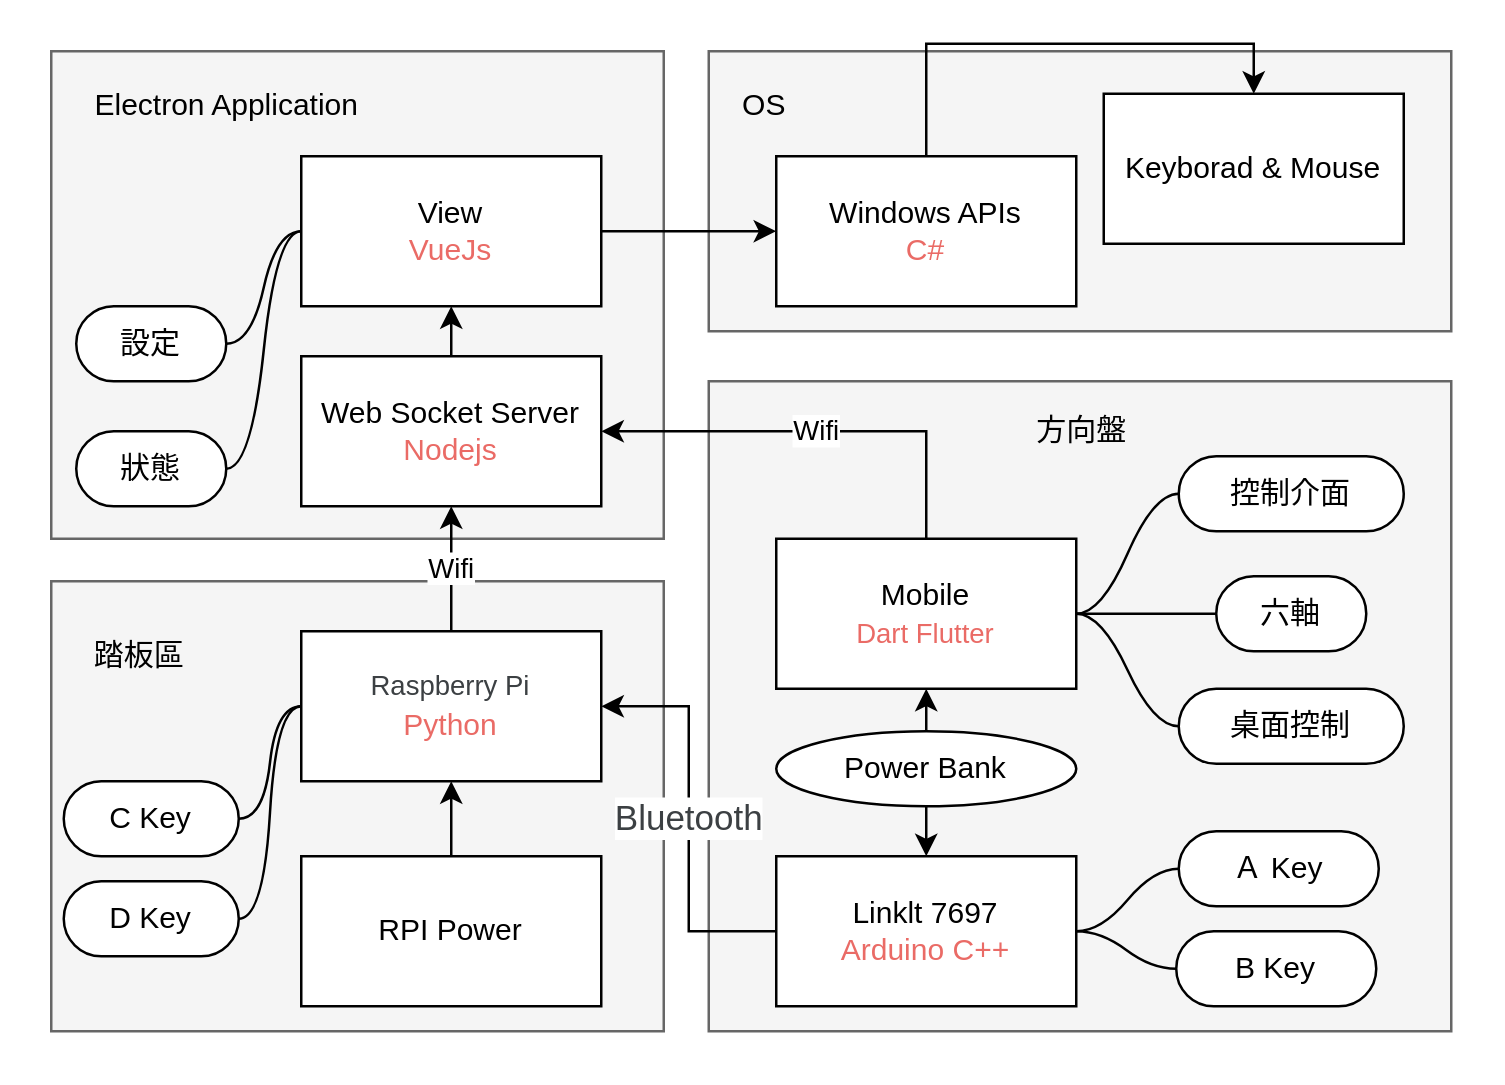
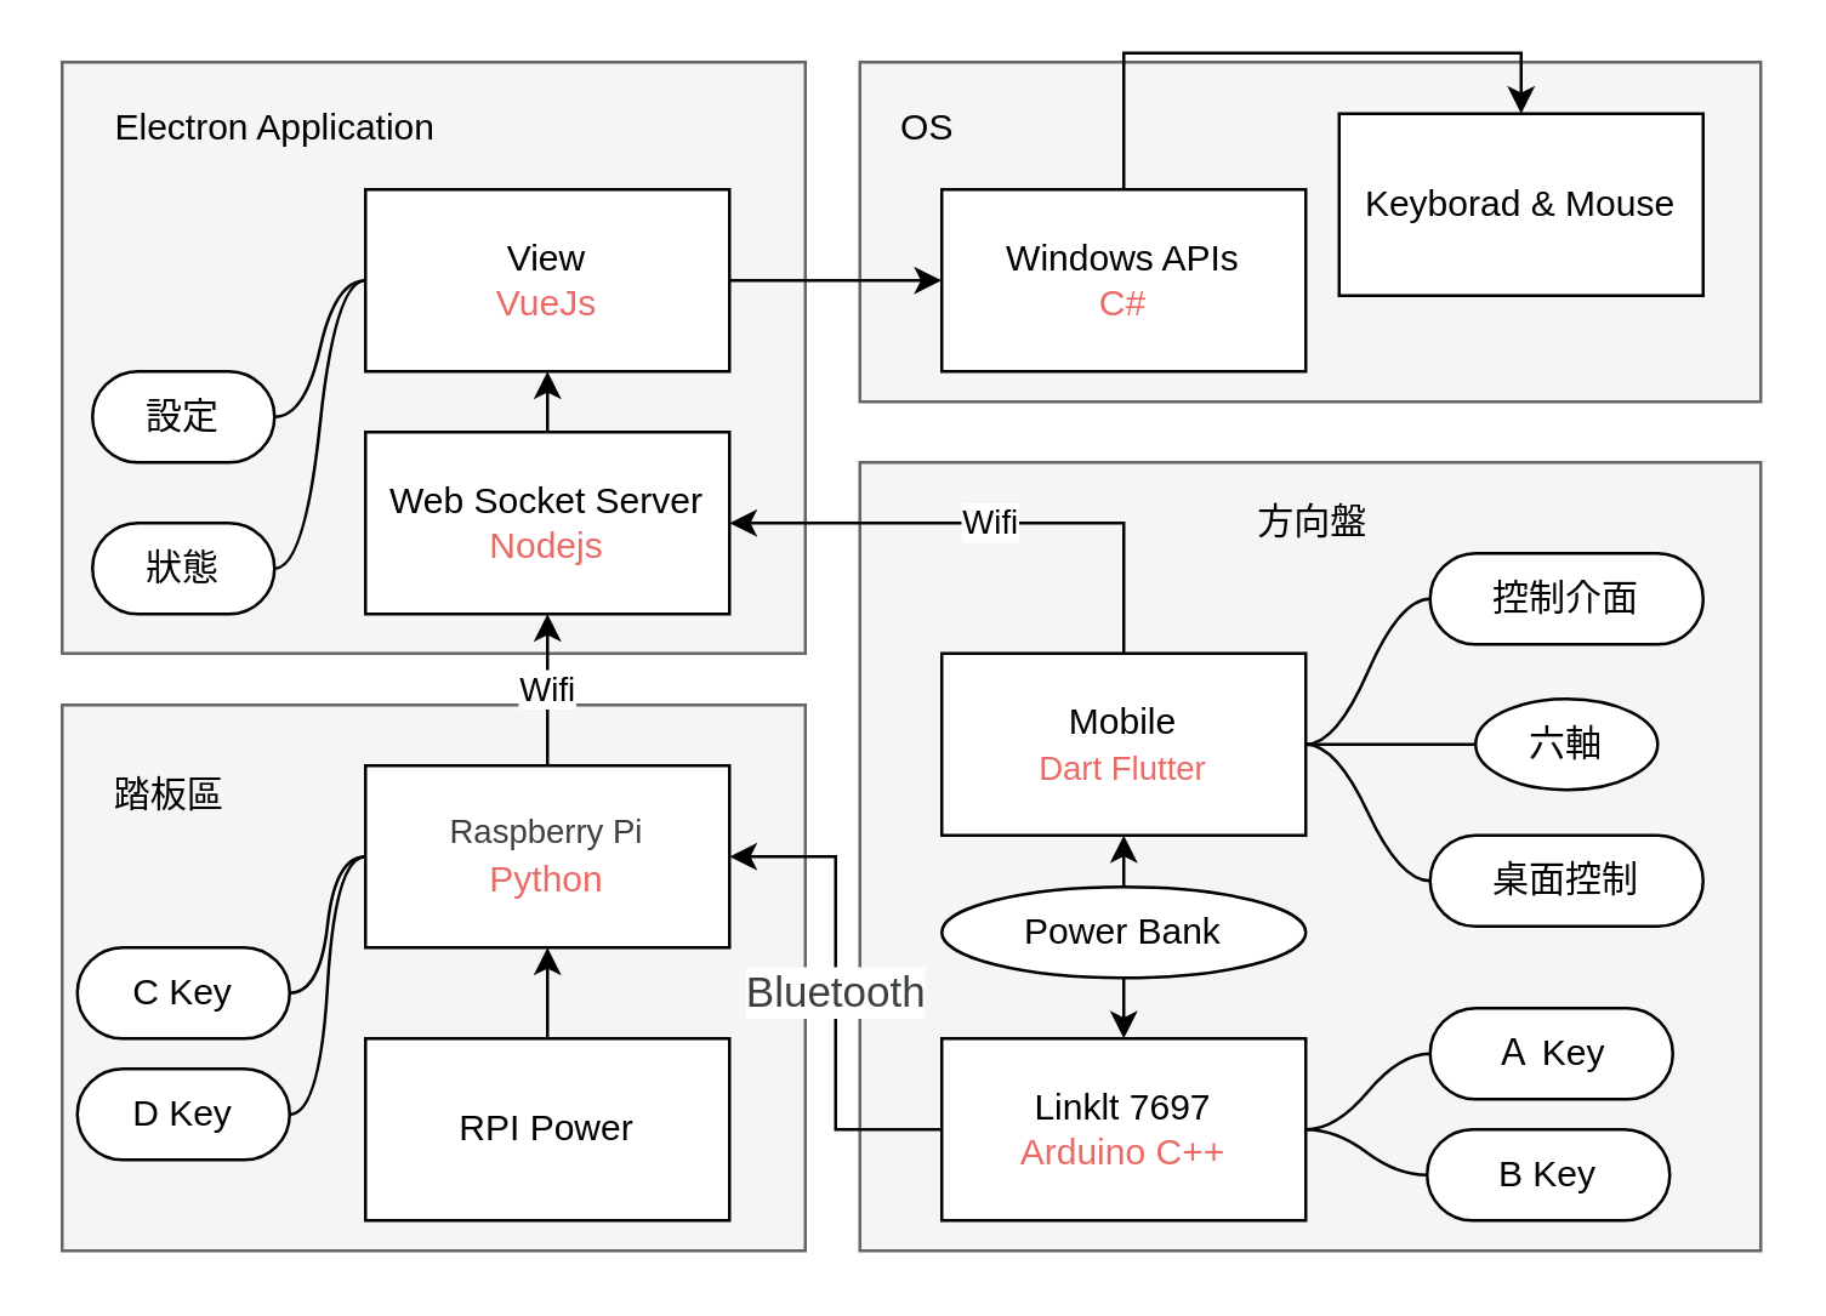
  <mxCell id="0" />
  <mxCell id="1" parent="0" />
  <mxCell id="2" value="" style="rounded=0;whiteSpace=wrap;html=1;fillColor=#f5f5f5;strokeColor=#666666;fontColor=#333333;" vertex="1" parent="1"><mxGeometry x="283" y="20" width="297" height="112" as="geometry" /></mxCell>
  <mxCell id="3" value="" style="rounded=0;whiteSpace=wrap;html=1;fillColor=#f5f5f5;strokeColor=#666666;fontColor=#333333;" vertex="1" parent="1"><mxGeometry x="20" y="20" width="245" height="195" as="geometry" /></mxCell>
  <mxCell id="4" value="" style="rounded=0;whiteSpace=wrap;html=1;fillColor=#f5f5f5;strokeColor=#666666;fontColor=#333333;" vertex="1" parent="1"><mxGeometry x="20" y="232" width="245" height="180" as="geometry" /></mxCell>
  <mxCell id="5" value="" style="rounded=0;whiteSpace=wrap;html=1;fillColor=#f5f5f5;strokeColor=#666666;fontColor=#333333;" vertex="1" parent="1"><mxGeometry x="283" y="152" width="297" height="260" as="geometry" /></mxCell>
  <mxCell id="6" value="Wifi" style="edgeStyle=orthogonalEdgeStyle;rounded=0;orthogonalLoop=1;jettySize=auto;html=1;exitX=0.5;exitY=0;exitDx=0;exitDy=0;entryX=1;entryY=0.5;entryDx=0;entryDy=0;" edge="1" parent="1" source="7" target="11"><mxGeometry relative="1" as="geometry" /></mxCell>
  <mxCell id="7" value="Mobile&lt;br&gt;&lt;font color=&quot;#ea6b66&quot;&gt;&lt;span style=&quot;font-size: 11px&quot;&gt;Dart Flutter&lt;/span&gt;&lt;/font&gt;" style="rounded=0;whiteSpace=wrap;html=1;" vertex="1" parent="1"><mxGeometry x="310" y="215" width="120" height="60" as="geometry" /></mxCell>
  <mxCell id="8" value="控制介面" style="whiteSpace=wrap;html=1;rounded=1;arcSize=50;align=center;verticalAlign=middle;container=1;recursiveResize=0;strokeWidth=1;autosize=1;spacing=4;treeFolding=1;treeMoving=1;" vertex="1" parent="1"><mxGeometry x="471" y="182" width="90" height="30" as="geometry" /></mxCell>
  <mxCell id="9" value="" style="edgeStyle=entityRelationEdgeStyle;startArrow=none;endArrow=none;segment=10;curved=1;exitX=1;exitY=0.5;exitDx=0;exitDy=0;" edge="1" target="8" parent="1" source="7"><mxGeometry relative="1" as="geometry"><mxPoint x="440" y="194" as="sourcePoint" /></mxGeometry></mxCell>
  <mxCell id="10" style="edgeStyle=orthogonalEdgeStyle;rounded=0;orthogonalLoop=1;jettySize=auto;html=1;exitX=0.5;exitY=0;exitDx=0;exitDy=0;entryX=0.5;entryY=1;entryDx=0;entryDy=0;" edge="1" parent="1" source="11" target="37"><mxGeometry relative="1" as="geometry" /></mxCell>
  <mxCell id="11" value="Web Socket Server&lt;br&gt;&lt;font color=&quot;#ea6b66&quot;&gt;Nodejs&lt;/font&gt;" style="rounded=0;whiteSpace=wrap;html=1;" vertex="1" parent="1"><mxGeometry x="120" y="142" width="120" height="60" as="geometry" /></mxCell>
  <mxCell id="12" style="edgeStyle=orthogonalEdgeStyle;rounded=0;orthogonalLoop=1;jettySize=auto;html=1;exitX=0.5;exitY=0;exitDx=0;exitDy=0;entryX=0.5;entryY=0;entryDx=0;entryDy=0;" edge="1" parent="1" source="13" target="45"><mxGeometry relative="1" as="geometry" /></mxCell>
  <mxCell id="13" value="Windows APIs&lt;br&gt;&lt;font color=&quot;#ea6b66&quot;&gt;C#&lt;/font&gt;" style="rounded=0;whiteSpace=wrap;html=1;" vertex="1" parent="1"><mxGeometry x="310" y="62" width="120" height="60" as="geometry" /></mxCell>
  <mxCell id="14" value="Wifi" style="edgeStyle=orthogonalEdgeStyle;rounded=0;orthogonalLoop=1;jettySize=auto;html=1;exitX=0.5;exitY=0;exitDx=0;exitDy=0;entryX=0.5;entryY=1;entryDx=0;entryDy=0;" edge="1" parent="1" source="15" target="11"><mxGeometry relative="1" as="geometry" /></mxCell>
  <mxCell id="15" value="&lt;font style=&quot;font-size: 12px&quot;&gt;&lt;span style=&quot;color: rgb(60 , 64 , 67) ; font-family: &amp;#34;arial&amp;#34; , sans-serif ; text-align: left ; white-space: normal ; background-color: rgb(255 , 255 , 255) ; font-size: 11px&quot;&gt;Raspberry Pi&lt;br style=&quot;font-size: 11px&quot;&gt;&lt;/span&gt;&lt;span style=&quot;font-family: &amp;#34;arial&amp;#34; , sans-serif ; text-align: left ; background-color: rgb(255 , 255 , 255) ; font-size: 11px&quot;&gt;&lt;font color=&quot;#ea6b66&quot; style=&quot;font-size: 12px&quot;&gt;Python&lt;/font&gt;&lt;/span&gt;&lt;/font&gt;&lt;span style=&quot;color: rgb(60 , 64 , 67) ; font-family: &amp;#34;arial&amp;#34; , sans-serif ; font-size: 14px ; text-align: left ; white-space: normal ; background-color: rgb(255 , 255 , 255)&quot;&gt;&lt;br&gt;&lt;/span&gt;" style="rounded=0;whiteSpace=wrap;html=1;" vertex="1" parent="1"><mxGeometry x="120" y="252" width="120" height="60" as="geometry" /></mxCell>
  <mxCell id="16" value="D Key" style="whiteSpace=wrap;html=1;rounded=1;arcSize=50;align=center;verticalAlign=middle;container=1;recursiveResize=0;strokeWidth=1;autosize=1;spacing=4;treeFolding=1;treeMoving=1;" vertex="1" parent="1"><mxGeometry x="25" y="352" width="70" height="30" as="geometry" /></mxCell>
  <mxCell id="17" value="" style="edgeStyle=entityRelationEdgeStyle;startArrow=none;endArrow=none;segment=10;curved=1;" edge="1" target="16" parent="1" source="15"><mxGeometry relative="1" as="geometry"><mxPoint x="110" y="322" as="sourcePoint" /></mxGeometry></mxCell>
  <mxCell id="18" value="C Key" style="whiteSpace=wrap;html=1;rounded=1;arcSize=50;align=center;verticalAlign=middle;container=1;recursiveResize=0;strokeWidth=1;autosize=1;spacing=4;treeFolding=1;treeMoving=1;" vertex="1" parent="1"><mxGeometry x="25" y="312" width="70" height="30" as="geometry" /></mxCell>
  <mxCell id="19" value="" style="edgeStyle=entityRelationEdgeStyle;startArrow=none;endArrow=none;segment=10;curved=1;" edge="1" target="18" parent="1" source="15"><mxGeometry relative="1" as="geometry"><mxPoint x="-10" y="442" as="sourcePoint" /></mxGeometry></mxCell>
  <mxCell id="20" value="方向盤" style="text;html=1;align=center;verticalAlign=middle;resizable=0;points=[];autosize=1;" vertex="1" parent="1"><mxGeometry x="406.5" y="162" width="50" height="20" as="geometry" /></mxCell>
- <mxCell id="21" value="六軸" style="whiteSpace=wrap;html=1;rounded=1;arcSize=50;align=center;verticalAlign=middle;container=1;recursiveResize=0;strokeWidth=1;autosize=1;spacing=4;treeFolding=1;treeMoving=1;" vertex="1" parent="1"><mxGeometry x="486" y="230" width="60" height="30" as="geometry" /></mxCell>
+ <mxCell id="21" value="六軸" style="ellipse;whiteSpace=wrap;html=1;arcSize=50;align=center;verticalAlign=middle;container=1;recursiveResize=0;strokeWidth=1;autosize=1;spacing=4;treeFolding=1;treeMoving=1;" vertex="1" parent="1"><mxGeometry x="486" y="230" width="60" height="30" as="geometry" /></mxCell>
  <mxCell id="22" value="" style="edgeStyle=entityRelationEdgeStyle;startArrow=none;endArrow=none;segment=10;curved=1;exitX=1;exitY=0.5;exitDx=0;exitDy=0;" edge="1" target="21" parent="1" source="7"><mxGeometry relative="1" as="geometry"><mxPoint x="440" y="272" as="sourcePoint" /></mxGeometry></mxCell>
  <mxCell id="23" value="&lt;div style=&quot;text-align: left&quot;&gt;&lt;font color=&quot;#3c4043&quot; face=&quot;arial, sans-serif&quot;&gt;&lt;span style=&quot;font-size: 14px ; white-space: normal&quot;&gt;Bluetooth&lt;/span&gt;&lt;/font&gt;&lt;/div&gt;" style="edgeStyle=orthogonalEdgeStyle;rounded=0;orthogonalLoop=1;jettySize=auto;html=1;exitX=0;exitY=0.5;exitDx=0;exitDy=0;entryX=1;entryY=0.5;entryDx=0;entryDy=0;" edge="1" parent="1" source="24" target="15"><mxGeometry relative="1" as="geometry" /></mxCell>
  <mxCell id="24" value="Linklt 7697&lt;br&gt;&lt;font color=&quot;#ea6b66&quot;&gt;Arduino C++&lt;/font&gt;" style="rounded=0;whiteSpace=wrap;html=1;" vertex="1" parent="1"><mxGeometry x="310" y="342" width="120" height="60" as="geometry" /></mxCell>
  <mxCell id="25" value="Ａ Key" style="whiteSpace=wrap;html=1;rounded=1;arcSize=50;align=center;verticalAlign=middle;container=1;recursiveResize=0;strokeWidth=1;autosize=1;spacing=4;treeFolding=1;treeMoving=1;" vertex="1" parent="1"><mxGeometry x="471" y="332" width="80" height="30" as="geometry" /></mxCell>
  <mxCell id="26" value="" style="edgeStyle=entityRelationEdgeStyle;startArrow=none;endArrow=none;segment=10;curved=1;exitX=1;exitY=0.5;exitDx=0;exitDy=0;" edge="1" target="25" parent="1" source="24"><mxGeometry relative="1" as="geometry"><mxPoint x="-10" y="462" as="sourcePoint" /></mxGeometry></mxCell>
  <mxCell id="27" style="edgeStyle=orthogonalEdgeStyle;rounded=0;orthogonalLoop=1;jettySize=auto;html=1;exitX=0.5;exitY=0;exitDx=0;exitDy=0;entryX=0.5;entryY=1;entryDx=0;entryDy=0;" edge="1" parent="1" source="28" target="15"><mxGeometry relative="1" as="geometry" /></mxCell>
  <mxCell id="28" value="RPI Power" style="rounded=0;whiteSpace=wrap;html=1;" vertex="1" parent="1"><mxGeometry x="120" y="342" width="120" height="60" as="geometry" /></mxCell>
  <mxCell id="29" style="edgeStyle=orthogonalEdgeStyle;rounded=0;orthogonalLoop=1;jettySize=auto;html=1;exitX=0.5;exitY=1;exitDx=0;exitDy=0;entryX=0.5;entryY=0;entryDx=0;entryDy=0;" edge="1" parent="1" source="31" target="24"><mxGeometry relative="1" as="geometry" /></mxCell>
  <mxCell id="30" style="edgeStyle=orthogonalEdgeStyle;rounded=0;orthogonalLoop=1;jettySize=auto;html=1;exitX=0.5;exitY=0;exitDx=0;exitDy=0;entryX=0.5;entryY=1;entryDx=0;entryDy=0;" edge="1" parent="1" source="31" target="7"><mxGeometry relative="1" as="geometry" /></mxCell>
  <mxCell id="31" value="Power Bank" style="ellipse;whiteSpace=wrap;html=1;" vertex="1" parent="1"><mxGeometry x="310" y="292" width="120" height="30" as="geometry" /></mxCell>
  <mxCell id="32" value="踏板區" style="text;html=1;align=center;verticalAlign=middle;resizable=0;points=[];autosize=1;" vertex="1" parent="1"><mxGeometry x="30" y="252" width="50" height="20" as="geometry" /></mxCell>
  <mxCell id="33" value="桌面控制" style="whiteSpace=wrap;html=1;rounded=1;arcSize=50;align=center;verticalAlign=middle;container=1;recursiveResize=0;strokeWidth=1;autosize=1;spacing=4;treeFolding=1;treeMoving=1;" vertex="1" parent="1"><mxGeometry x="471" y="275" width="90" height="30" as="geometry" /></mxCell>
  <mxCell id="34" value="" style="edgeStyle=entityRelationEdgeStyle;startArrow=none;endArrow=none;segment=10;curved=1;exitX=1;exitY=0.5;exitDx=0;exitDy=0;" edge="1" target="33" parent="1" source="7"><mxGeometry relative="1" as="geometry"><mxPoint x="-20" y="472" as="sourcePoint" /></mxGeometry></mxCell>
  <mxCell id="35" value="Electron Application" style="text;html=1;align=center;verticalAlign=middle;resizable=0;points=[];autosize=1;" vertex="1" parent="1"><mxGeometry x="30" y="32" width="120" height="20" as="geometry" /></mxCell>
  <mxCell id="36" style="edgeStyle=orthogonalEdgeStyle;rounded=0;orthogonalLoop=1;jettySize=auto;html=1;exitX=1;exitY=0.5;exitDx=0;exitDy=0;entryX=0;entryY=0.5;entryDx=0;entryDy=0;" edge="1" parent="1" source="37" target="13"><mxGeometry relative="1" as="geometry" /></mxCell>
  <mxCell id="37" value="View&lt;br&gt;&lt;font color=&quot;#ea6b66&quot;&gt;VueJs&lt;/font&gt;" style="rounded=0;whiteSpace=wrap;html=1;" vertex="1" parent="1"><mxGeometry x="120" y="62" width="120" height="60" as="geometry" /></mxCell>
  <mxCell id="38" value="OS" style="text;html=1;align=center;verticalAlign=middle;resizable=0;points=[];autosize=1;" vertex="1" parent="1"><mxGeometry x="290" y="32" width="30" height="20" as="geometry" /></mxCell>
  <mxCell id="39" value="設定" style="whiteSpace=wrap;html=1;rounded=1;arcSize=50;align=center;verticalAlign=middle;container=1;recursiveResize=0;strokeWidth=1;autosize=1;spacing=4;treeFolding=1;treeMoving=1;" vertex="1" parent="1"><mxGeometry x="30" y="122" width="60" height="30" as="geometry" /></mxCell>
  <mxCell id="40" value="" style="edgeStyle=entityRelationEdgeStyle;startArrow=none;endArrow=none;segment=10;curved=1;" edge="1" parent="1" source="37" target="39"><mxGeometry relative="1" as="geometry"><mxPoint x="130" y="292" as="sourcePoint" /><mxPoint x="100" y="337" as="targetPoint" /></mxGeometry></mxCell>
  <mxCell id="41" value="狀態" style="whiteSpace=wrap;html=1;rounded=1;arcSize=50;align=center;verticalAlign=middle;container=1;recursiveResize=0;strokeWidth=1;autosize=1;spacing=4;treeFolding=1;treeMoving=1;" vertex="1" parent="1"><mxGeometry x="30" y="172" width="60" height="30" as="geometry" /></mxCell>
  <mxCell id="42" value="" style="edgeStyle=entityRelationEdgeStyle;startArrow=none;endArrow=none;segment=10;curved=1;" edge="1" parent="1" source="37" target="41"><mxGeometry relative="1" as="geometry"><mxPoint x="130" y="292" as="sourcePoint" /><mxPoint x="100" y="377" as="targetPoint" /></mxGeometry></mxCell>
  <mxCell id="43" value="B Key" style="whiteSpace=wrap;html=1;rounded=1;arcSize=50;align=center;verticalAlign=middle;container=1;recursiveResize=0;strokeWidth=1;autosize=1;spacing=4;treeFolding=1;treeMoving=1;" vertex="1" parent="1"><mxGeometry x="470" y="372" width="80" height="30" as="geometry" /></mxCell>
  <mxCell id="44" value="" style="edgeStyle=entityRelationEdgeStyle;startArrow=none;endArrow=none;segment=10;curved=1;exitX=1;exitY=0.5;exitDx=0;exitDy=0;entryX=0;entryY=0.5;entryDx=0;entryDy=0;" edge="1" parent="1" source="24" target="43"><mxGeometry relative="1" as="geometry"><mxPoint x="440" y="382" as="sourcePoint" /><mxPoint x="480" y="357" as="targetPoint" /></mxGeometry></mxCell>
  <mxCell id="45" value="Keyborad &amp;amp; Mouse" style="rounded=0;whiteSpace=wrap;html=1;" vertex="1" parent="1"><mxGeometry x="441" y="37" width="120" height="60" as="geometry" /></mxCell>
